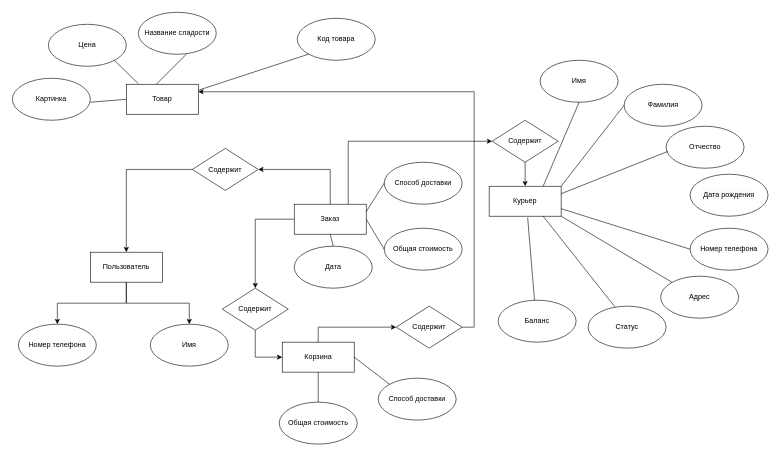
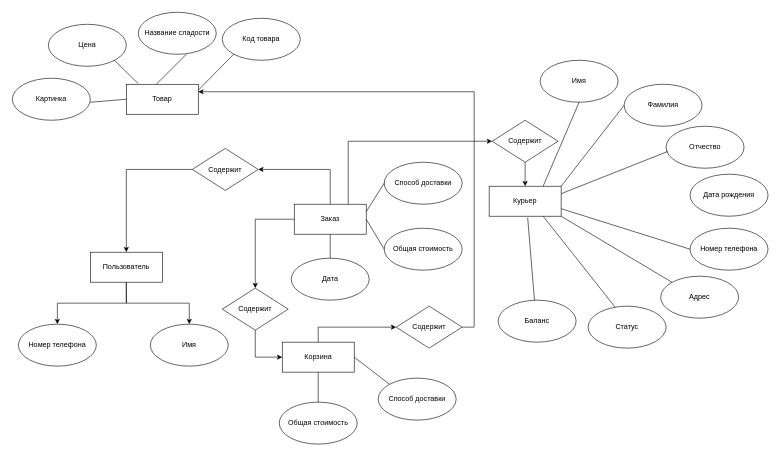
  <mxCell id="0" />
  <mxCell id="1" parent="0" />
  <mxCell id="2" value="Товар" style="rounded=0;whiteSpace=wrap;html=1;" parent="1" vertex="1"><mxGeometry x="210" y="140" width="120" height="50" as="geometry" /></mxCell>
  <mxCell id="3" value="Название сладости" style="ellipse;whiteSpace=wrap;html=1;" parent="1" vertex="1"><mxGeometry x="230" y="20" width="130" height="70" as="geometry" /></mxCell>
  <mxCell id="4" value="Цена" style="ellipse;whiteSpace=wrap;html=1;" parent="1" vertex="1"><mxGeometry x="80" y="40" width="130" height="70" as="geometry" /></mxCell>
  <mxCell id="5" value="Картинка" style="ellipse;whiteSpace=wrap;html=1;" parent="1" vertex="1"><mxGeometry x="20" y="130" width="130" height="70" as="geometry" /></mxCell>
  <mxCell id="6" style="edgeStyle=orthogonalEdgeStyle;rounded=0;orthogonalLoop=1;jettySize=auto;html=1;entryX=0.5;entryY=0;entryDx=0;entryDy=0;" parent="1" source="8" target="10" edge="1"><mxGeometry relative="1" as="geometry" /></mxCell>
  <mxCell id="7" style="edgeStyle=orthogonalEdgeStyle;rounded=0;orthogonalLoop=1;jettySize=auto;html=1;entryX=0.5;entryY=0;entryDx=0;entryDy=0;" parent="1" source="8" target="9" edge="1"><mxGeometry relative="1" as="geometry" /></mxCell>
  <mxCell id="8" value="Пользователь" style="rounded=0;whiteSpace=wrap;html=1;" parent="1" vertex="1"><mxGeometry x="150" y="420" width="120" height="50" as="geometry" /></mxCell>
  <mxCell id="9" value="Имя" style="ellipse;whiteSpace=wrap;html=1;" parent="1" vertex="1"><mxGeometry x="250" y="540" width="130" height="70" as="geometry" /></mxCell>
  <mxCell id="10" value="Номер телефона" style="ellipse;whiteSpace=wrap;html=1;" parent="1" vertex="1"><mxGeometry x="30" y="540" width="130" height="70" as="geometry" /></mxCell>
  <mxCell id="11" style="edgeStyle=elbowEdgeStyle;rounded=0;orthogonalLoop=1;jettySize=auto;html=1;entryX=1;entryY=0.5;entryDx=0;entryDy=0;" parent="1" source="14" target="16" edge="1"><mxGeometry relative="1" as="geometry"><Array as="points"><mxPoint x="550" y="330" /></Array></mxGeometry></mxCell>
  <mxCell id="12" style="edgeStyle=orthogonalEdgeStyle;rounded=0;orthogonalLoop=1;jettySize=auto;html=1;entryX=0.5;entryY=0;entryDx=0;entryDy=0;" parent="1" source="14" target="33" edge="1"><mxGeometry relative="1" as="geometry" /></mxCell>
  <mxCell id="13" style="edgeStyle=orthogonalEdgeStyle;rounded=0;orthogonalLoop=1;jettySize=auto;html=1;entryX=0;entryY=0.5;entryDx=0;entryDy=0;" parent="1" source="14" target="39" edge="1"><mxGeometry relative="1" as="geometry"><Array as="points"><mxPoint x="580" y="235" /></Array></mxGeometry></mxCell>
  <mxCell id="14" value="Заказ" style="rounded=0;whiteSpace=wrap;html=1;" parent="1" vertex="1"><mxGeometry x="490" y="340" width="120" height="50" as="geometry" /></mxCell>
  <mxCell id="15" style="edgeStyle=elbowEdgeStyle;rounded=0;orthogonalLoop=1;jettySize=auto;html=1;entryX=0.5;entryY=0;entryDx=0;entryDy=0;" parent="1" source="16" target="8" edge="1"><mxGeometry relative="1" as="geometry"><Array as="points"><mxPoint x="210" y="320" /><mxPoint x="110" y="390" /><mxPoint x="90" y="400" /></Array></mxGeometry></mxCell>
  <mxCell id="16" value="Содержит" style="rhombus;whiteSpace=wrap;html=1;" parent="1" vertex="1"><mxGeometry x="320" y="247" width="110" height="70" as="geometry" /></mxCell>
  <mxCell id="17" value="" style="endArrow=none;html=1;rounded=0;entryX=0;entryY=0.5;entryDx=0;entryDy=0;" parent="1" target="2" edge="1"><mxGeometry width="50" height="50" relative="1" as="geometry"><mxPoint x="150" y="170" as="sourcePoint" /><mxPoint x="200" y="120" as="targetPoint" /></mxGeometry></mxCell>
  <mxCell id="18" value="" style="endArrow=none;html=1;rounded=0;entryX=0.167;entryY=-0.02;entryDx=0;entryDy=0;entryPerimeter=0;" parent="1" target="2" edge="1"><mxGeometry width="50" height="50" relative="1" as="geometry"><mxPoint x="190" y="100" as="sourcePoint" /><mxPoint x="240" y="50" as="targetPoint" /></mxGeometry></mxCell>
  <mxCell id="19" value="" style="endArrow=none;html=1;rounded=0;" parent="1" edge="1"><mxGeometry width="50" height="50" relative="1" as="geometry"><mxPoint x="260" y="140" as="sourcePoint" /><mxPoint x="310" y="90" as="targetPoint" /></mxGeometry></mxCell>
- <mxCell id="20" value="Дата" style="ellipse;whiteSpace=wrap;html=1;" parent="1" vertex="1"><mxGeometry x="490" y="410" width="130" height="70" as="geometry" /></mxCell>
+ <mxCell id="20" value="Дата" style="ellipse;whiteSpace=wrap;html=1;" parent="1" vertex="1"><mxGeometry x="485" y="430" width="130" height="70" as="geometry" /></mxCell>
  <mxCell id="21" value="" style="endArrow=none;html=1;rounded=0;exitX=0.5;exitY=0;exitDx=0;exitDy=0;entryX=0.5;entryY=1;entryDx=0;entryDy=0;" parent="1" source="20" target="14" edge="1"><mxGeometry width="50" height="50" relative="1" as="geometry"><mxPoint x="500" y="440" as="sourcePoint" /><mxPoint x="640" y="420" as="targetPoint" /></mxGeometry></mxCell>
  <mxCell id="22" value="Общая стоимость" style="ellipse;whiteSpace=wrap;html=1;" parent="1" vertex="1"><mxGeometry x="640" y="380" width="130" height="70" as="geometry" /></mxCell>
  <mxCell id="23" value="" style="endArrow=none;html=1;rounded=0;exitX=1;exitY=0.5;exitDx=0;exitDy=0;entryX=0;entryY=0.5;entryDx=0;entryDy=0;" parent="1" source="14" target="22" edge="1"><mxGeometry width="50" height="50" relative="1" as="geometry"><mxPoint x="620" y="380" as="sourcePoint" /><mxPoint x="670" y="330" as="targetPoint" /></mxGeometry></mxCell>
  <mxCell id="24" value="Способ доставки" style="ellipse;whiteSpace=wrap;html=1;" parent="1" vertex="1"><mxGeometry x="640" y="270" width="130" height="70" as="geometry" /></mxCell>
  <mxCell id="25" value="" style="endArrow=none;html=1;rounded=0;exitX=1;exitY=0.25;exitDx=0;exitDy=0;entryX=0;entryY=0.5;entryDx=0;entryDy=0;" parent="1" source="14" target="24" edge="1"><mxGeometry width="50" height="50" relative="1" as="geometry"><mxPoint x="620" y="380" as="sourcePoint" /><mxPoint x="670" y="330" as="targetPoint" /></mxGeometry></mxCell>
- <mxCell id="26" value="Код товара" style="ellipse;whiteSpace=wrap;html=1;" parent="1" vertex="1"><mxGeometry x="495" y="30" width="130" height="70" as="geometry" /></mxCell>
+ <mxCell id="26" value="Код товара" style="ellipse;whiteSpace=wrap;html=1;" parent="1" vertex="1"><mxGeometry x="370" y="30" width="130" height="70" as="geometry" /></mxCell>
  <mxCell id="27" value="" style="endArrow=none;html=1;rounded=0;entryX=0;entryY=1;entryDx=0;entryDy=0;" parent="1" target="26" edge="1"><mxGeometry width="50" height="50" relative="1" as="geometry"><mxPoint x="330" y="150" as="sourcePoint" /><mxPoint x="380" y="100" as="targetPoint" /></mxGeometry></mxCell>
  <mxCell id="28" style="edgeStyle=orthogonalEdgeStyle;rounded=0;orthogonalLoop=1;jettySize=auto;html=1;entryX=0;entryY=0.5;entryDx=0;entryDy=0;exitX=0.5;exitY=0;exitDx=0;exitDy=0;" parent="1" source="29" target="37" edge="1"><mxGeometry relative="1" as="geometry" /></mxCell>
  <mxCell id="29" value="Корзина" style="rounded=0;whiteSpace=wrap;html=1;" parent="1" vertex="1"><mxGeometry x="470" y="570" width="120" height="50" as="geometry" /></mxCell>
  <mxCell id="30" value="Способ доставки" style="ellipse;whiteSpace=wrap;html=1;" parent="1" vertex="1"><mxGeometry x="630" y="630" width="130" height="70" as="geometry" /></mxCell>
  <mxCell id="31" value="Общая стоимость" style="ellipse;whiteSpace=wrap;html=1;" parent="1" vertex="1"><mxGeometry x="465" y="670" width="130" height="70" as="geometry" /></mxCell>
  <mxCell id="32" style="edgeStyle=orthogonalEdgeStyle;rounded=0;orthogonalLoop=1;jettySize=auto;html=1;entryX=0;entryY=0.5;entryDx=0;entryDy=0;" parent="1" source="33" target="29" edge="1"><mxGeometry relative="1" as="geometry" /></mxCell>
  <mxCell id="33" value="Содержит" style="rhombus;whiteSpace=wrap;html=1;" parent="1" vertex="1"><mxGeometry x="370" y="480" width="110" height="70" as="geometry" /></mxCell>
  <mxCell id="34" value="" style="endArrow=none;html=1;rounded=0;exitX=0.5;exitY=0;exitDx=0;exitDy=0;entryX=0.5;entryY=1;entryDx=0;entryDy=0;" parent="1" source="31" target="29" edge="1"><mxGeometry width="50" height="50" relative="1" as="geometry"><mxPoint x="340" y="510" as="sourcePoint" /><mxPoint x="390" y="460" as="targetPoint" /></mxGeometry></mxCell>
  <mxCell id="35" value="" style="endArrow=none;html=1;rounded=0;entryX=0;entryY=0;entryDx=0;entryDy=0;exitX=1;exitY=0.5;exitDx=0;exitDy=0;" parent="1" source="29" target="30" edge="1"><mxGeometry width="50" height="50" relative="1" as="geometry"><mxPoint x="340" y="510" as="sourcePoint" /><mxPoint x="390" y="460" as="targetPoint" /></mxGeometry></mxCell>
  <mxCell id="36" style="edgeStyle=orthogonalEdgeStyle;rounded=0;orthogonalLoop=1;jettySize=auto;html=1;entryX=1;entryY=0.25;entryDx=0;entryDy=0;exitX=1;exitY=0.5;exitDx=0;exitDy=0;" parent="1" source="37" target="2" edge="1"><mxGeometry relative="1" as="geometry" /></mxCell>
  <mxCell id="37" value="Содержит" style="rhombus;whiteSpace=wrap;html=1;" parent="1" vertex="1"><mxGeometry x="660" y="510" width="110" height="70" as="geometry" /></mxCell>
  <mxCell id="38" style="edgeStyle=orthogonalEdgeStyle;rounded=0;orthogonalLoop=1;jettySize=auto;html=1;entryX=0.5;entryY=0;entryDx=0;entryDy=0;" parent="1" source="39" target="40" edge="1"><mxGeometry relative="1" as="geometry" /></mxCell>
  <mxCell id="39" value="Содержит" style="rhombus;whiteSpace=wrap;html=1;" parent="1" vertex="1"><mxGeometry x="820" y="200" width="110" height="70" as="geometry" /></mxCell>
  <mxCell id="40" value="Курьер" style="rounded=0;whiteSpace=wrap;html=1;" parent="1" vertex="1"><mxGeometry x="815" y="310" width="120" height="50" as="geometry" /></mxCell>
  <mxCell id="41" value="Имя" style="ellipse;whiteSpace=wrap;html=1;" parent="1" vertex="1"><mxGeometry x="900" y="100" width="130" height="70" as="geometry" /></mxCell>
  <mxCell id="42" value="Фамилия" style="ellipse;whiteSpace=wrap;html=1;" parent="1" vertex="1"><mxGeometry x="1040" y="140" width="130" height="70" as="geometry" /></mxCell>
  <mxCell id="43" value="Отчество" style="ellipse;whiteSpace=wrap;html=1;" parent="1" vertex="1"><mxGeometry x="1110" y="210" width="130" height="70" as="geometry" /></mxCell>
  <mxCell id="44" value="" style="endArrow=none;html=1;rounded=0;entryX=0.5;entryY=1;entryDx=0;entryDy=0;exitX=0.75;exitY=0;exitDx=0;exitDy=0;" parent="1" source="40" target="41" edge="1"><mxGeometry width="50" height="50" relative="1" as="geometry"><mxPoint x="610" y="430" as="sourcePoint" /><mxPoint x="660" y="380" as="targetPoint" /></mxGeometry></mxCell>
  <mxCell id="45" value="" style="endArrow=none;html=1;rounded=0;entryX=0;entryY=0.5;entryDx=0;entryDy=0;exitX=1;exitY=0;exitDx=0;exitDy=0;" parent="1" source="40" target="42" edge="1"><mxGeometry width="50" height="50" relative="1" as="geometry"><mxPoint x="610" y="430" as="sourcePoint" /><mxPoint x="660" y="380" as="targetPoint" /></mxGeometry></mxCell>
  <mxCell id="46" value="&lt;span style=&quot;color: rgb(0, 0, 0); font-family: Helvetica; font-size: 12px; font-style: normal; font-variant-ligatures: normal; font-variant-caps: normal; font-weight: 400; letter-spacing: normal; orphans: 2; text-align: center; text-indent: 0px; text-transform: none; widows: 2; word-spacing: 0px; -webkit-text-stroke-width: 0px; background-color: rgb(251, 251, 251); text-decoration-thickness: initial; text-decoration-style: initial; text-decoration-color: initial; float: none; display: inline !important;&quot;&gt;Дата рождения&lt;/span&gt;" style="ellipse;whiteSpace=wrap;html=1;" parent="1" vertex="1"><mxGeometry x="1150" y="290" width="130" height="70" as="geometry" /></mxCell>
  <mxCell id="47" value="&lt;span style=&quot;color: rgb(0, 0, 0); font-family: Helvetica; font-size: 12px; font-style: normal; font-variant-ligatures: normal; font-variant-caps: normal; font-weight: 400; letter-spacing: normal; orphans: 2; text-align: center; text-indent: 0px; text-transform: none; widows: 2; word-spacing: 0px; -webkit-text-stroke-width: 0px; background-color: rgb(251, 251, 251); text-decoration-thickness: initial; text-decoration-style: initial; text-decoration-color: initial; float: none; display: inline !important;&quot;&gt;Номер телефона&lt;/span&gt;" style="ellipse;whiteSpace=wrap;html=1;" parent="1" vertex="1"><mxGeometry x="1150" y="380" width="130" height="70" as="geometry" /></mxCell>
  <mxCell id="48" value="&lt;span style=&quot;color: rgb(0, 0, 0); font-family: Helvetica; font-size: 12px; font-style: normal; font-variant-ligatures: normal; font-variant-caps: normal; font-weight: 400; letter-spacing: normal; orphans: 2; text-align: center; text-indent: 0px; text-transform: none; widows: 2; word-spacing: 0px; -webkit-text-stroke-width: 0px; background-color: rgb(251, 251, 251); text-decoration-thickness: initial; text-decoration-style: initial; text-decoration-color: initial; float: none; display: inline !important;&quot;&gt;Адрес&lt;/span&gt;" style="ellipse;whiteSpace=wrap;html=1;" parent="1" vertex="1"><mxGeometry x="1101" y="460" width="130" height="70" as="geometry" /></mxCell>
  <mxCell id="49" value="&lt;span style=&quot;color: rgb(0, 0, 0); font-family: Helvetica; font-size: 12px; font-style: normal; font-variant-ligatures: normal; font-variant-caps: normal; font-weight: 400; letter-spacing: normal; orphans: 2; text-align: center; text-indent: 0px; text-transform: none; widows: 2; word-spacing: 0px; -webkit-text-stroke-width: 0px; background-color: rgb(251, 251, 251); text-decoration-thickness: initial; text-decoration-style: initial; text-decoration-color: initial; float: none; display: inline !important;&quot;&gt;Баланс&lt;/span&gt;" style="ellipse;whiteSpace=wrap;html=1;" parent="1" vertex="1"><mxGeometry x="830" y="500" width="130" height="70" as="geometry" /></mxCell>
  <mxCell id="50" value="&lt;span style=&quot;color: rgb(0, 0, 0); font-family: Helvetica; font-size: 12px; font-style: normal; font-variant-ligatures: normal; font-variant-caps: normal; font-weight: 400; letter-spacing: normal; orphans: 2; text-align: center; text-indent: 0px; text-transform: none; widows: 2; word-spacing: 0px; -webkit-text-stroke-width: 0px; background-color: rgb(251, 251, 251); text-decoration-thickness: initial; text-decoration-style: initial; text-decoration-color: initial; float: none; display: inline !important;&quot;&gt;Статус&lt;br&gt;&lt;/span&gt;" style="ellipse;whiteSpace=wrap;html=1;" parent="1" vertex="1"><mxGeometry x="980" y="510" width="130" height="70" as="geometry" /></mxCell>
  <mxCell id="51" value="" style="endArrow=none;html=1;rounded=0;entryX=0.023;entryY=0.6;entryDx=0;entryDy=0;exitX=1;exitY=0.25;exitDx=0;exitDy=0;entryPerimeter=0;" parent="1" source="40" target="43" edge="1"><mxGeometry width="50" height="50" relative="1" as="geometry"><mxPoint x="940" y="330" as="sourcePoint" /><mxPoint x="1120" y="255" as="targetPoint" /></mxGeometry></mxCell>
  <mxCell id="52" value="" style="endArrow=none;html=1;rounded=0;entryX=0;entryY=0.5;entryDx=0;entryDy=0;exitX=1;exitY=0.75;exitDx=0;exitDy=0;" parent="1" source="40" target="47" edge="1"><mxGeometry width="50" height="50" relative="1" as="geometry"><mxPoint x="945" y="345" as="sourcePoint" /><mxPoint x="1160" y="335" as="targetPoint" /></mxGeometry></mxCell>
  <mxCell id="53" value="" style="endArrow=none;html=1;rounded=0;entryX=0;entryY=0;entryDx=0;entryDy=0;exitX=1;exitY=1;exitDx=0;exitDy=0;" parent="1" source="40" target="48" edge="1"><mxGeometry width="50" height="50" relative="1" as="geometry"><mxPoint x="945" y="358" as="sourcePoint" /><mxPoint x="1160" y="425" as="targetPoint" /></mxGeometry></mxCell>
  <mxCell id="54" value="" style="endArrow=none;html=1;rounded=0;entryX=0.345;entryY=0.02;entryDx=0;entryDy=0;exitX=0.75;exitY=1;exitDx=0;exitDy=0;entryPerimeter=0;" parent="1" source="40" target="50" edge="1"><mxGeometry width="50" height="50" relative="1" as="geometry"><mxPoint x="945" y="370" as="sourcePoint" /><mxPoint x="1130" y="480" as="targetPoint" /></mxGeometry></mxCell>
  <mxCell id="55" value="" style="endArrow=none;html=1;rounded=0;entryX=0.466;entryY=0;entryDx=0;entryDy=0;exitX=0.535;exitY=1.046;exitDx=0;exitDy=0;entryPerimeter=0;exitPerimeter=0;" parent="1" source="40" target="49" edge="1"><mxGeometry width="50" height="50" relative="1" as="geometry"><mxPoint x="915" y="370" as="sourcePoint" /><mxPoint x="1035" y="521" as="targetPoint" /></mxGeometry></mxCell>
